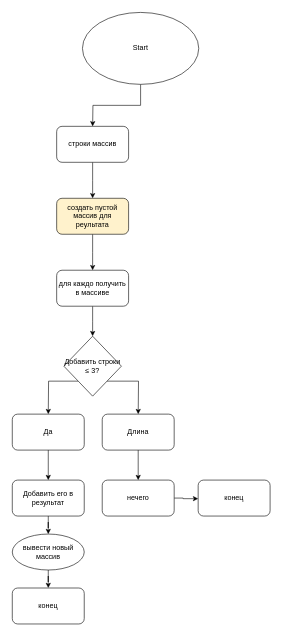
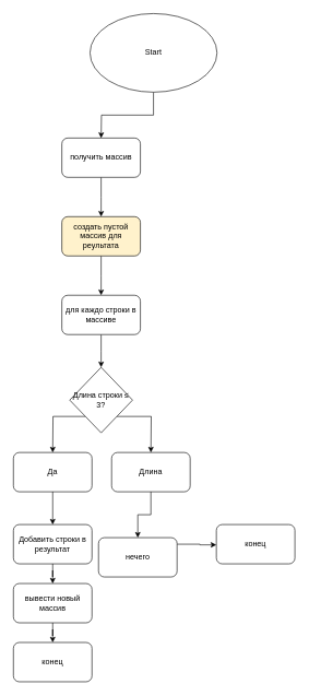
  <mxCell id="0" />
  <mxCell id="1" parent="0" />
  <mxCell id="2" style="edgeStyle=orthogonalEdgeStyle;rounded=0;orthogonalLoop=1;jettySize=auto;html=1;" edge="1" parent="1" source="3"><mxGeometry relative="1" as="geometry"><mxPoint x="154" y="210" as="targetPoint" /></mxGeometry></mxCell>
  <mxCell id="3" value="Start" style="ellipse;whiteSpace=wrap;html=1;" vertex="1" parent="1"><mxGeometry x="137" y="20" width="194" height="120" as="geometry" /></mxCell>
  <mxCell id="4" style="edgeStyle=orthogonalEdgeStyle;rounded=0;orthogonalLoop=1;jettySize=auto;html=1;" edge="1" parent="1" source="5"><mxGeometry relative="1" as="geometry"><mxPoint x="154" y="330" as="targetPoint" /></mxGeometry></mxCell>
- <mxCell id="5" value="строки массив" style="rounded=1;whiteSpace=wrap;html=1;" vertex="1" parent="1"><mxGeometry x="94" y="210" width="120" height="60" as="geometry" /></mxCell>
+ <mxCell id="5" value="получить массив" style="rounded=1;whiteSpace=wrap;html=1;" vertex="1" parent="1"><mxGeometry x="94" y="210" width="120" height="60" as="geometry" /></mxCell>
  <mxCell id="6" style="edgeStyle=orthogonalEdgeStyle;rounded=0;orthogonalLoop=1;jettySize=auto;html=1;" edge="1" parent="1" source="7"><mxGeometry relative="1" as="geometry"><mxPoint x="154" y="450" as="targetPoint" /></mxGeometry></mxCell>
  <mxCell id="7" value="создать пустой массив для реультата" style="rounded=1;whiteSpace=wrap;html=1;fillColor=#fff2cc;" vertex="1" parent="1"><mxGeometry x="94" y="330" width="120" height="60" as="geometry" /></mxCell>
  <mxCell id="8" style="edgeStyle=orthogonalEdgeStyle;rounded=0;orthogonalLoop=1;jettySize=auto;html=1;" edge="1" parent="1" source="9"><mxGeometry relative="1" as="geometry"><mxPoint x="154" y="560" as="targetPoint" /></mxGeometry></mxCell>
- <mxCell id="9" value="для каждо получить в массиве" style="rounded=1;whiteSpace=wrap;html=1;" vertex="1" parent="1"><mxGeometry x="94" y="450" width="120" height="60" as="geometry" /></mxCell>
+ <mxCell id="9" value="для каждо строки в массиве" style="rounded=1;whiteSpace=wrap;html=1;" vertex="1" parent="1"><mxGeometry x="94" y="450" width="120" height="60" as="geometry" /></mxCell>
  <mxCell id="10" style="edgeStyle=orthogonalEdgeStyle;rounded=0;orthogonalLoop=1;jettySize=auto;html=1;exitX=0;exitY=1;exitDx=0;exitDy=0;" edge="1" parent="1" source="12"><mxGeometry relative="1" as="geometry"><mxPoint x="80" y="690" as="targetPoint" /></mxGeometry></mxCell>
  <mxCell id="11" style="edgeStyle=orthogonalEdgeStyle;rounded=0;orthogonalLoop=1;jettySize=auto;html=1;exitX=1;exitY=1;exitDx=0;exitDy=0;" edge="1" parent="1" source="12"><mxGeometry relative="1" as="geometry"><mxPoint x="230" y="690" as="targetPoint" /></mxGeometry></mxCell>
- <mxCell id="12" value="&lt;div&gt;Добавить строки ≤ 3?&lt;/div&gt;" style="rhombus;whiteSpace=wrap;html=1;" vertex="1" parent="1"><mxGeometry x="106" y="560" width="96" height="100" as="geometry" /></mxCell>
+ <mxCell id="12" value="&lt;div&gt;Длина строки ≤ 3?&lt;/div&gt;" style="rhombus;whiteSpace=wrap;html=1;" vertex="1" parent="1"><mxGeometry x="106" y="560" width="96" height="100" as="geometry" /></mxCell>
  <mxCell id="13" style="edgeStyle=orthogonalEdgeStyle;rounded=0;orthogonalLoop=1;jettySize=auto;html=1;" edge="1" parent="1" source="14" target="20"><mxGeometry relative="1" as="geometry"><mxPoint x="230" y="800" as="targetPoint" /></mxGeometry></mxCell>
  <mxCell id="14" value="Длина" style="rounded=1;whiteSpace=wrap;html=1;" vertex="1" parent="1"><mxGeometry x="170" y="690" width="120" height="60" as="geometry" /></mxCell>
  <mxCell id="15" style="edgeStyle=orthogonalEdgeStyle;rounded=0;orthogonalLoop=1;jettySize=auto;html=1;" edge="1" parent="1" source="16" target="18"><mxGeometry relative="1" as="geometry"><mxPoint x="80" y="830" as="targetPoint" /></mxGeometry></mxCell>
  <mxCell id="16" value="Да" style="rounded=1;whiteSpace=wrap;html=1;" vertex="1" parent="1"><mxGeometry x="20" y="690" width="120" height="60" as="geometry" /></mxCell>
  <mxCell id="17" value="" style="edgeStyle=orthogonalEdgeStyle;rounded=0;orthogonalLoop=1;jettySize=auto;html=1;" edge="1" parent="1" source="18" target="23"><mxGeometry relative="1" as="geometry" /></mxCell>
- <mxCell id="18" value="Добавить его в результат" style="rounded=1;whiteSpace=wrap;html=1;" vertex="1" parent="1"><mxGeometry x="20" y="800" width="120" height="60" as="geometry" /></mxCell>
+ <mxCell id="18" value="Добавить строки в результат" style="rounded=1;whiteSpace=wrap;html=1;" vertex="1" parent="1"><mxGeometry x="20" y="800" width="120" height="60" as="geometry" /></mxCell>
  <mxCell id="19" style="edgeStyle=orthogonalEdgeStyle;rounded=0;orthogonalLoop=1;jettySize=auto;html=1;" edge="1" parent="1" source="20" target="21"><mxGeometry relative="1" as="geometry"><mxPoint x="320" y="830" as="targetPoint" /><Array as="points"><mxPoint x="305" y="830" /><mxPoint x="305" y="831" /></Array></mxGeometry></mxCell>
- <mxCell id="20" value="нечего" style="rounded=1;whiteSpace=wrap;html=1;" vertex="1" parent="1"><mxGeometry x="170" y="800" width="120" height="60" as="geometry" /></mxCell>
+ <mxCell id="20" value="нечего" style="rounded=1;whiteSpace=wrap;html=1;" vertex="1" parent="1"><mxGeometry x="150" y="820" width="120" height="60" as="geometry" /></mxCell>
  <mxCell id="21" value="конец" style="rounded=1;whiteSpace=wrap;html=1;" vertex="1" parent="1"><mxGeometry x="330" y="800" width="120" height="60" as="geometry" /></mxCell>
  <mxCell id="22" value="" style="edgeStyle=orthogonalEdgeStyle;rounded=0;orthogonalLoop=1;jettySize=auto;html=1;" edge="1" parent="1" source="23" target="24"><mxGeometry relative="1" as="geometry" /></mxCell>
- <mxCell id="23" value="вывести новый массив" style="ellipse;whiteSpace=wrap;html=1;" vertex="1" parent="1"><mxGeometry x="20" y="890" width="120" height="60" as="geometry" /></mxCell>
+ <mxCell id="23" value="вывести новый массив" style="whiteSpace=wrap;html=1;rounded=1;" vertex="1" parent="1"><mxGeometry x="20" y="890" width="120" height="60" as="geometry" /></mxCell>
  <mxCell id="24" value="конец" style="whiteSpace=wrap;html=1;rounded=1;" vertex="1" parent="1"><mxGeometry x="20" y="980" width="120" height="60" as="geometry" /></mxCell>
